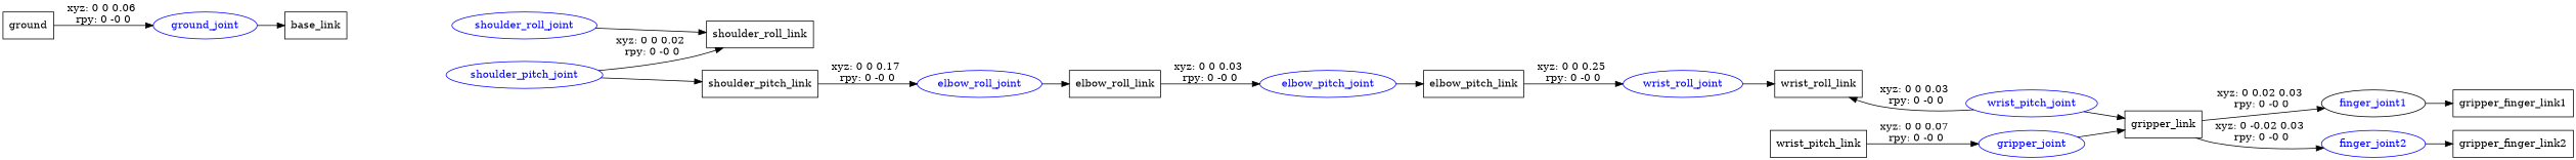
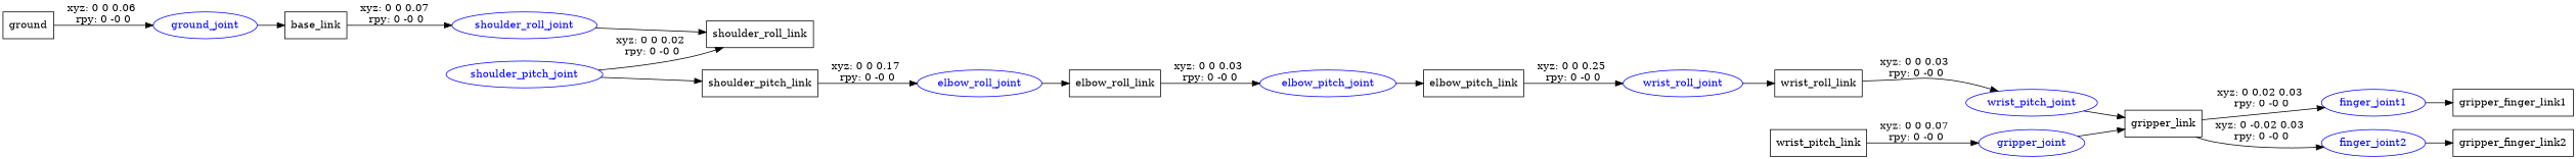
  digraph {
    rankdir=LR
    node [shape=box]
    n1 [label=ground]
    ground_joint [color=blue fontcolor=blue shape=ellipse]
    n3 [label=base_link]
    shoulder_roll_joint [color=blue fontcolor=blue shape=ellipse]
    n5 [label=shoulder_roll_link]
    shoulder_pitch_joint [color=blue fontcolor=blue shape=ellipse]
    n7 [label=shoulder_pitch_link]
    elbow_roll_joint [color=blue fontcolor=blue shape=ellipse]
    n9 [label=elbow_roll_link]
    elbow_pitch_joint [color=blue fontcolor=blue shape=ellipse]
    n11 [label=elbow_pitch_link]
    wrist_roll_joint [color=blue fontcolor=blue shape=ellipse]
    n13 [label=wrist_roll_link]
    wrist_pitch_joint [color=blue fontcolor=blue shape=ellipse]
    n15 [label=gripper_link]
    n16 [label=wrist_pitch_link]
    gripper_joint [color=blue fontcolor=blue shape=ellipse]
-   finger_joint1 [color=black fontcolor=blue shape=ellipse]
+   finger_joint1 [color=blue fontcolor=blue shape=ellipse]
    finger_joint2 [color=blue fontcolor=blue shape=ellipse]
    n20 [label=gripper_finger_link1]
    n21 [label=gripper_finger_link2]
    n1 -> ground_joint [label="xyz: 0 0 0.06 \nrpy: 0 -0 0"]
    ground_joint -> n3
+   n3 -> shoulder_roll_joint [label="xyz: 0 0 0.07 \nrpy: 0 -0 0"]
    shoulder_roll_joint -> n5
    shoulder_pitch_joint -> n5 [label="xyz: 0 0 0.02 \nrpy: 0 -0 0"]
    shoulder_pitch_joint -> n7
    n7 -> elbow_roll_joint [label="xyz: 0 0 0.17 \nrpy: 0 -0 0"]
    elbow_roll_joint -> n9
    n9 -> elbow_pitch_joint [label="xyz: 0 0 0.03 \nrpy: 0 -0 0"]
    elbow_pitch_joint -> n11
    n11 -> wrist_roll_joint [label="xyz: 0 0 0.25 \nrpy: 0 -0 0"]
    wrist_roll_joint -> n13
-   wrist_pitch_joint -> n13 [label="xyz: 0 0 0.03 \nrpy: 0 -0 0"]
+   n13 -> wrist_pitch_joint [label="xyz: 0 0 0.03 \nrpy: 0 -0 0"]
    wrist_pitch_joint -> n15
    n15 -> finger_joint1 [label="xyz: 0 0.02 0.03 \nrpy: 0 -0 0"]
    n15 -> finger_joint2 [label="xyz: 0 -0.02 0.03 \nrpy: 0 -0 0"]
    n16 -> gripper_joint [label="xyz: 0 0 0.07 \nrpy: 0 -0 0"]
    gripper_joint -> n15
    finger_joint1 -> n20
    finger_joint2 -> n21
  }
